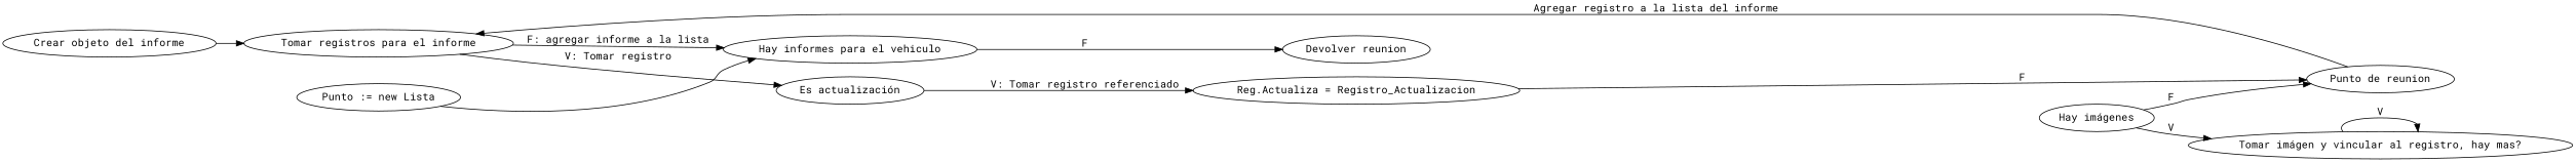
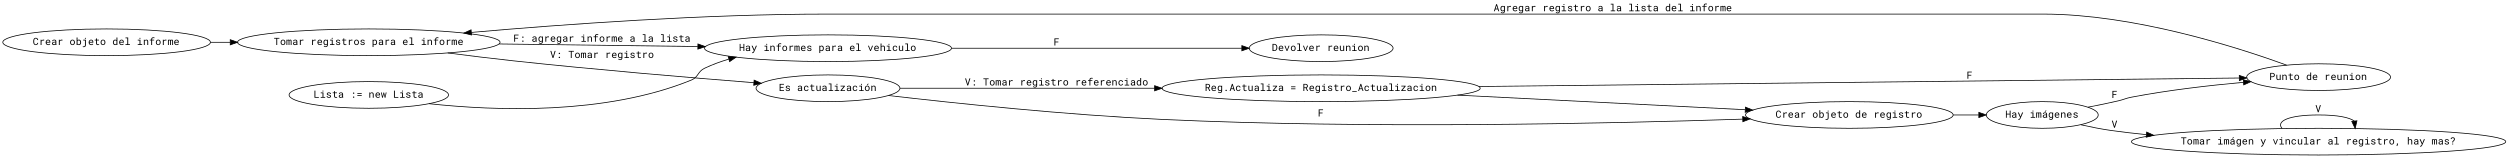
  digraph {
    fontname="Roboto Mono"
    rankdir=LR
    node [fontname="Roboto Mono"]
    edge [fontname="Roboto Mono"]
-   "Lista := new Lista" [label="Punto := new Lista"]
+   "Lista := new Lista"
    "Hay informes para el vehiculo"
    n3 [label="Devolver reunion"]
    n4 [label="Tomar registros para el informe"]
    "Crear objeto del informe"
    "Es actualización"
    "Reg.Actualiza = Registro_Actualizacion"
+   "Crear objeto de registro"
    "Punto de reunion"
    "Hay imágenes"
    "Tomar imágen y vincular al registro, hay mas?"
    "Lista := new Lista" -> "Hay informes para el vehiculo"
    "Hay informes para el vehiculo" -> n3 [label=F]
    n4 -> "Hay informes para el vehiculo" [label="F: agregar informe a la lista"]
    n4 -> "Es actualización" [label="V: Tomar registro"]
    "Crear objeto del informe" -> n4
    "Es actualización" -> "Reg.Actualiza = Registro_Actualizacion" [label="V: Tomar registro referenciado"]
+   "Es actualización" -> "Crear objeto de registro" [label=F]
+   "Reg.Actualiza = Registro_Actualizacion" -> "Crear objeto de registro"
    "Reg.Actualiza = Registro_Actualizacion" -> "Punto de reunion" [label=F]
+   "Crear objeto de registro" -> "Hay imágenes"
    "Punto de reunion" -> n4 [label="Agregar registro a la lista del informe"]
    "Hay imágenes" -> "Punto de reunion" [label=F]
    "Hay imágenes" -> "Tomar imágen y vincular al registro, hay mas?" [label=V]
    "Tomar imágen y vincular al registro, hay mas?" -> "Tomar imágen y vincular al registro, hay mas?" [label=V]
  }
